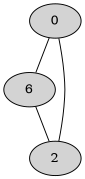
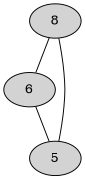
  graph {
    node [style=filled]
    edge [dir=none]
    n1 [label=6]
-   0
-   2
+   0 [label=8]
+   2 [label=5]
    n1 -- 2
    0 -- n1
    0 -- 2
  }
